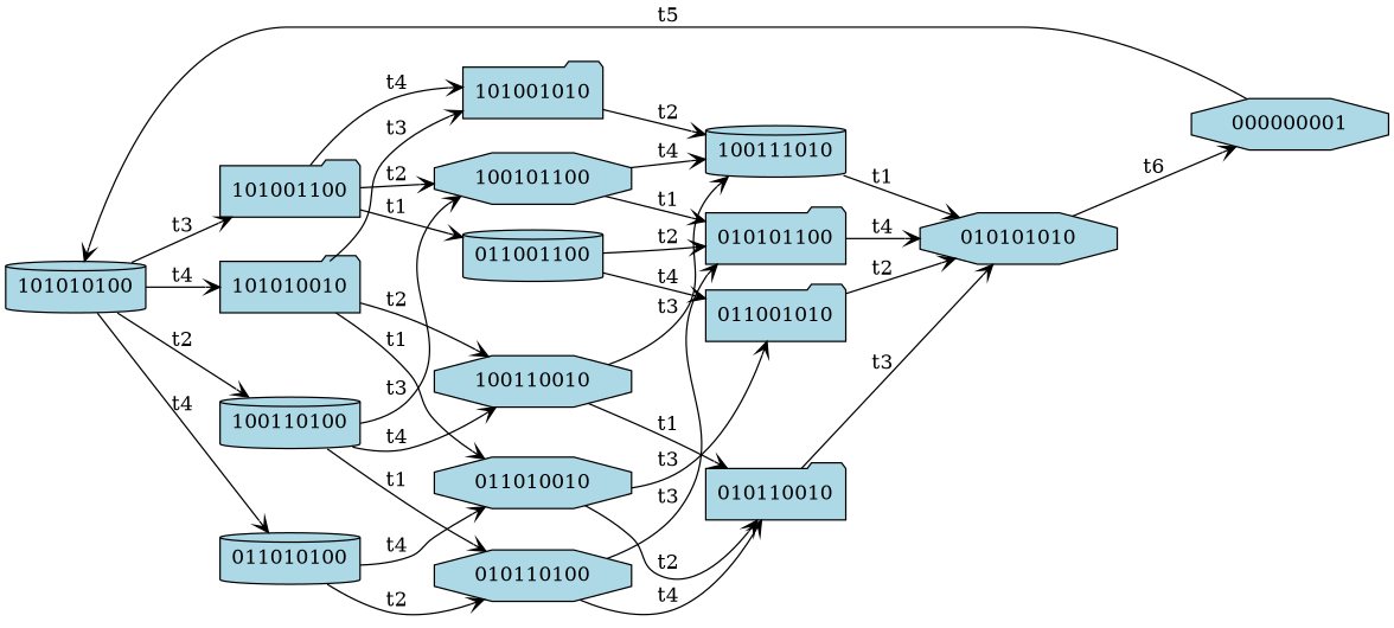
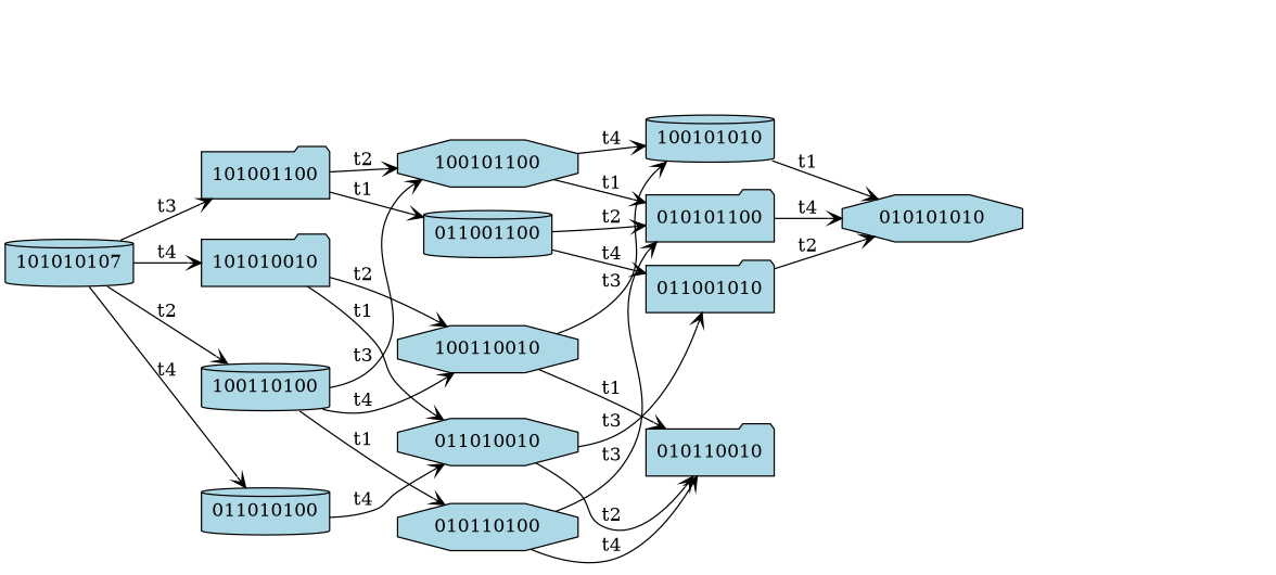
  digraph {
    rankdir=LR
    node [fillcolor=lightblue fontcolor=black shape=octagon style=filled]
    edge [arrowhead=vee color=black]
-   101010100 [shape=cylinder]
-   000000001
+   101010100 [shape=cylinder label=101010107]
    011010100 [shape=cylinder]
    100110100 [shape=cylinder]
    101001100 [shape=folder]
    101010010 [shape=folder]
    010110100
    011010010
    100101100
    100110010
    011001100 [shape=cylinder]
-   101001010 [shape=folder]
    010101100 [shape=folder]
    010110010 [shape=folder]
    011001010 [shape=folder]
    010101010
-   100101010 [shape=cylinder label=100111010]
+   100101010 [shape=cylinder]
    101010100 -> 011010100 [label=t4]
    101010100 -> 100110100 [label=t2]
    101010100 -> 101001100 [label=t3]
    101010100 -> 101010010 [label=t4]
-   000000001 -> 101010100 [label=t5]
-   011010100 -> 010110100 [label=t2]
    011010100 -> 011010010 [label=t4]
    100110100 -> 010110100 [label=t1]
    100110100 -> 100101100 [label=t3]
    100110100 -> 100110010 [label=t4]
    101001100 -> 100101100 [label=t2]
    101001100 -> 011001100 [label=t1]
-   101001100 -> 101001010 [label=t4]
    101010010 -> 011010010 [label=t1]
    101010010 -> 100110010 [label=t2]
-   101010010 -> 101001010 [label=t3]
    010110100 -> 010101100 [label=t3]
    010110100 -> 010110010 [label=t4]
    011010010 -> 010110010 [label=t2]
    011010010 -> 011001010 [label=t3]
    100101100 -> 010101100 [label=t1]
    100101100 -> 100101010 [label=t4]
    100110010 -> 010110010 [label=t1]
    100110010 -> 100101010 [label=t3]
    011001100 -> 010101100 [label=t2]
    011001100 -> 011001010 [label=t4]
-   101001010 -> 100101010 [label=t2]
    010101100 -> 010101010 [label=t4]
-   010110010 -> 010101010 [label=t3]
    011001010 -> 010101010 [label=t2]
-   010101010 -> 000000001 [label=t6]
    100101010 -> 010101010 [label=t1]
  }
